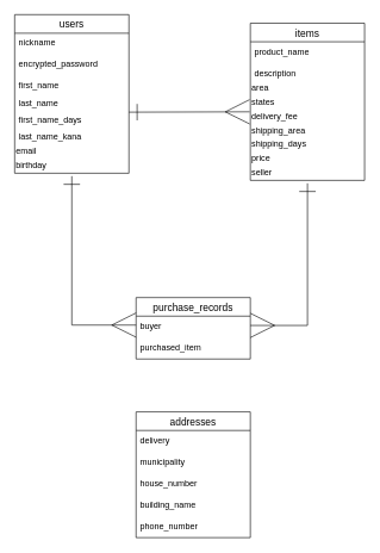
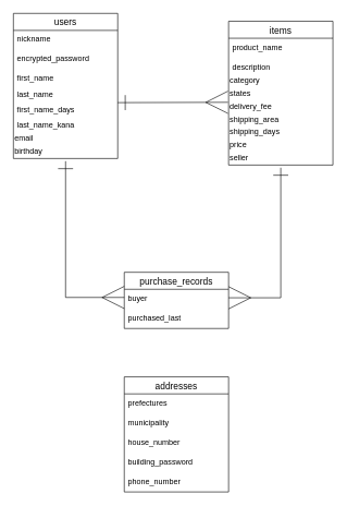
  <mxCell id="0" />
  <mxCell id="1" parent="0" />
  <mxCell id="2" value="users" style="swimlane;fontStyle=0;childLayout=stackLayout;horizontal=1;startSize=26;horizontalStack=0;resizeParent=1;resizeParentMax=0;resizeLast=0;collapsible=1;marginBottom=0;align=center;fontSize=14;" parent="1" vertex="1"><mxGeometry x="20" y="20" width="160" height="222" as="geometry"><mxRectangle x="30" y="170" width="70" height="26" as="alternateBounds" /></mxGeometry></mxCell>
  <mxCell id="3" value="nickname" style="text;strokeColor=none;fillColor=none;spacingLeft=4;spacingRight=4;overflow=hidden;rotatable=0;points=[[0,0.5],[1,0.5]];portConstraint=eastwest;fontSize=12;" parent="2" vertex="1"><mxGeometry y="26" width="160" height="30" as="geometry" /></mxCell>
  <mxCell id="4" value="encrypted_password" style="text;strokeColor=none;fillColor=none;spacingLeft=4;spacingRight=4;overflow=hidden;rotatable=0;points=[[0,0.5],[1,0.5]];portConstraint=eastwest;fontSize=12;" parent="2" vertex="1"><mxGeometry y="56" width="160" height="30" as="geometry" /></mxCell>
  <mxCell id="5" value="first_name" style="text;strokeColor=none;fillColor=none;spacingLeft=4;spacingRight=4;overflow=hidden;rotatable=0;points=[[0,0.5],[1,0.5]];portConstraint=eastwest;fontSize=12;" parent="2" vertex="1"><mxGeometry y="86" width="160" height="24" as="geometry" /></mxCell>
  <mxCell id="6" value="last_name" style="text;strokeColor=none;fillColor=none;spacingLeft=4;spacingRight=4;overflow=hidden;rotatable=0;points=[[0,0.5],[1,0.5]];portConstraint=eastwest;fontSize=12;" parent="2" vertex="1"><mxGeometry y="110" width="160" height="24" as="geometry" /></mxCell>
  <mxCell id="7" value="first_name_days" style="text;strokeColor=none;fillColor=none;spacingLeft=4;spacingRight=4;overflow=hidden;rotatable=0;points=[[0,0.5],[1,0.5]];portConstraint=eastwest;fontSize=12;" parent="2" vertex="1"><mxGeometry y="134" width="160" height="24" as="geometry" /></mxCell>
  <mxCell id="8" value="last_name_kana" style="text;strokeColor=none;fillColor=none;spacingLeft=4;spacingRight=4;overflow=hidden;rotatable=0;points=[[0,0.5],[1,0.5]];portConstraint=eastwest;fontSize=12;" parent="2" vertex="1"><mxGeometry y="158" width="160" height="24" as="geometry" /></mxCell>
  <mxCell id="9" value="email" style="text;html=1;resizable=0;autosize=1;align=left;verticalAlign=middle;points=[];fillColor=none;strokeColor=none;rounded=0;" parent="2" vertex="1"><mxGeometry y="182" width="160" height="20" as="geometry" /></mxCell>
  <mxCell id="10" value="birthday" style="text;html=1;resizable=0;autosize=1;align=left;verticalAlign=middle;points=[];fillColor=none;strokeColor=none;rounded=0;" parent="2" vertex="1"><mxGeometry y="202" width="160" height="20" as="geometry" /></mxCell>
  <mxCell id="11" value="items" style="swimlane;fontStyle=0;childLayout=stackLayout;horizontal=1;startSize=26;horizontalStack=0;resizeParent=1;resizeParentMax=0;resizeLast=0;collapsible=1;marginBottom=0;align=center;fontSize=14;" parent="1" vertex="1"><mxGeometry x="350" y="32" width="160" height="220" as="geometry"><mxRectangle x="30" y="170" width="70" height="26" as="alternateBounds" /></mxGeometry></mxCell>
  <mxCell id="12" value="product_name" style="text;strokeColor=none;fillColor=none;spacingLeft=4;spacingRight=4;overflow=hidden;rotatable=0;points=[[0,0.5],[1,0.5]];portConstraint=eastwest;fontSize=12;" parent="11" vertex="1"><mxGeometry y="26" width="160" height="30" as="geometry" /></mxCell>
  <mxCell id="13" value="description" style="text;strokeColor=none;fillColor=none;spacingLeft=4;spacingRight=4;overflow=hidden;rotatable=0;points=[[0,0.5],[1,0.5]];portConstraint=eastwest;fontSize=12;" parent="11" vertex="1"><mxGeometry y="56" width="160" height="24" as="geometry" /></mxCell>
- <mxCell id="14" value="area" style="text;html=1;resizable=0;autosize=1;align=left;verticalAlign=middle;points=[];fillColor=none;strokeColor=none;rounded=0;" parent="11" vertex="1"><mxGeometry y="80" width="160" height="20" as="geometry" /></mxCell>
+ <mxCell id="14" value="category" style="text;html=1;resizable=0;autosize=1;align=left;verticalAlign=middle;points=[];fillColor=none;strokeColor=none;rounded=0;" parent="11" vertex="1"><mxGeometry y="80" width="160" height="20" as="geometry" /></mxCell>
  <mxCell id="15" value="states" style="text;html=1;resizable=0;autosize=1;align=left;verticalAlign=middle;points=[];fillColor=none;strokeColor=none;rounded=0;" parent="11" vertex="1"><mxGeometry y="100" width="160" height="20" as="geometry" /></mxCell>
  <mxCell id="16" value="delivery_fee" style="text;html=1;resizable=0;autosize=1;align=left;verticalAlign=middle;points=[];fillColor=none;strokeColor=none;rounded=0;" parent="11" vertex="1"><mxGeometry y="120" width="160" height="20" as="geometry" /></mxCell>
  <mxCell id="17" value="shipping_area" style="text;html=1;resizable=0;autosize=1;align=left;verticalAlign=middle;points=[];fillColor=none;strokeColor=none;rounded=0;" parent="11" vertex="1"><mxGeometry y="140" width="160" height="20" as="geometry" /></mxCell>
  <mxCell id="18" value="shipping_days" style="text;html=1;resizable=0;autosize=1;align=left;verticalAlign=middle;points=[];fillColor=none;strokeColor=none;rounded=0;" parent="11" vertex="1"><mxGeometry y="160" width="160" height="20" as="geometry" /></mxCell>
  <mxCell id="19" value="price" style="text;html=1;resizable=0;autosize=1;align=left;verticalAlign=middle;points=[];fillColor=none;strokeColor=none;rounded=0;" parent="11" vertex="1"><mxGeometry y="180" width="160" height="20" as="geometry" /></mxCell>
  <mxCell id="20" value="seller" style="text;html=1;resizable=0;autosize=1;align=left;verticalAlign=middle;points=[];fillColor=none;strokeColor=none;rounded=0;" parent="11" vertex="1"><mxGeometry y="200" width="160" height="20" as="geometry" /></mxCell>
  <mxCell id="21" value="purchase_records" style="swimlane;fontStyle=0;childLayout=stackLayout;horizontal=1;startSize=26;horizontalStack=0;resizeParent=1;resizeParentMax=0;resizeLast=0;collapsible=1;marginBottom=0;align=center;fontSize=14;" parent="1" vertex="1"><mxGeometry x="190" y="416" width="160" height="86" as="geometry" /></mxCell>
  <mxCell id="22" value="buyer" style="text;strokeColor=none;fillColor=none;spacingLeft=4;spacingRight=4;overflow=hidden;rotatable=0;points=[[0,0.5],[1,0.5]];portConstraint=eastwest;fontSize=12;" parent="21" vertex="1"><mxGeometry y="26" width="160" height="30" as="geometry" /></mxCell>
- <mxCell id="23" value="purchased_item" style="text;strokeColor=none;fillColor=none;spacingLeft=4;spacingRight=4;overflow=hidden;rotatable=0;points=[[0,0.5],[1,0.5]];portConstraint=eastwest;fontSize=12;" parent="21" vertex="1"><mxGeometry y="56" width="160" height="30" as="geometry" /></mxCell>
+ <mxCell id="23" value="purchased_last" style="text;strokeColor=none;fillColor=none;spacingLeft=4;spacingRight=4;overflow=hidden;rotatable=0;points=[[0,0.5],[1,0.5]];portConstraint=eastwest;fontSize=12;" parent="21" vertex="1"><mxGeometry y="56" width="160" height="30" as="geometry" /></mxCell>
  <mxCell id="24" value="addresses" style="swimlane;fontStyle=0;childLayout=stackLayout;horizontal=1;startSize=26;horizontalStack=0;resizeParent=1;resizeParentMax=0;resizeLast=0;collapsible=1;marginBottom=0;align=center;fontSize=14;" parent="1" vertex="1"><mxGeometry x="190" y="576" width="160" height="176" as="geometry" /></mxCell>
- <mxCell id="25" value="delivery" style="text;strokeColor=none;fillColor=none;spacingLeft=4;spacingRight=4;overflow=hidden;rotatable=0;points=[[0,0.5],[1,0.5]];portConstraint=eastwest;fontSize=12;" parent="24" vertex="1"><mxGeometry y="26" width="160" height="30" as="geometry" /></mxCell>
+ <mxCell id="25" value="prefectures" style="text;strokeColor=none;fillColor=none;spacingLeft=4;spacingRight=4;overflow=hidden;rotatable=0;points=[[0,0.5],[1,0.5]];portConstraint=eastwest;fontSize=12;" parent="24" vertex="1"><mxGeometry y="26" width="160" height="30" as="geometry" /></mxCell>
  <mxCell id="26" value="municipality" style="text;strokeColor=none;fillColor=none;spacingLeft=4;spacingRight=4;overflow=hidden;rotatable=0;points=[[0,0.5],[1,0.5]];portConstraint=eastwest;fontSize=12;" parent="24" vertex="1"><mxGeometry y="56" width="160" height="30" as="geometry" /></mxCell>
  <mxCell id="27" value="house_number" style="text;strokeColor=none;fillColor=none;spacingLeft=4;spacingRight=4;overflow=hidden;rotatable=0;points=[[0,0.5],[1,0.5]];portConstraint=eastwest;fontSize=12;" parent="24" vertex="1"><mxGeometry y="86" width="160" height="30" as="geometry" /></mxCell>
- <mxCell id="28" value="building_name" style="text;strokeColor=none;fillColor=none;spacingLeft=4;spacingRight=4;overflow=hidden;rotatable=0;points=[[0,0.5],[1,0.5]];portConstraint=eastwest;fontSize=12;" parent="24" vertex="1"><mxGeometry y="116" width="160" height="30" as="geometry" /></mxCell>
+ <mxCell id="28" value="building_password" style="text;strokeColor=none;fillColor=none;spacingLeft=4;spacingRight=4;overflow=hidden;rotatable=0;points=[[0,0.5],[1,0.5]];portConstraint=eastwest;fontSize=12;" parent="24" vertex="1"><mxGeometry y="116" width="160" height="30" as="geometry" /></mxCell>
  <mxCell id="29" value="phone_number" style="text;strokeColor=none;fillColor=none;spacingLeft=4;spacingRight=4;overflow=hidden;rotatable=0;points=[[0,0.5],[1,0.5]];portConstraint=eastwest;fontSize=12;" parent="24" vertex="1"><mxGeometry y="146" width="160" height="30" as="geometry" /></mxCell>
  <mxCell id="30" style="edgeStyle=orthogonalEdgeStyle;rounded=0;orthogonalLoop=1;jettySize=auto;html=1;endArrow=ERmany;endFill=0;startSize=21;endSize=32;entryX=0;entryY=0.5;entryDx=0;entryDy=0;entryPerimeter=0;startArrow=ERone;startFill=0;" parent="1" edge="1"><mxGeometry relative="1" as="geometry"><mxPoint x="100" y="246" as="sourcePoint" /><mxPoint x="190" y="454.5" as="targetPoint" /><Array as="points"><mxPoint x="100" y="455" /></Array></mxGeometry></mxCell>
  <mxCell id="31" style="edgeStyle=orthogonalEdgeStyle;rounded=0;orthogonalLoop=1;jettySize=auto;html=1;endArrow=ERmany;endFill=0;startSize=21;endSize=32;startArrow=ERone;startFill=0;" parent="1" edge="1"><mxGeometry relative="1" as="geometry"><mxPoint x="430" y="256" as="sourcePoint" /><mxPoint x="350" y="455" as="targetPoint" /><Array as="points"><mxPoint x="430" y="455" /></Array></mxGeometry></mxCell>
  <mxCell id="32" value="" style="endArrow=ERmany;html=1;rounded=0;startArrow=ERone;startFill=0;endFill=0;endSize=32;startSize=21;" parent="1" edge="1"><mxGeometry relative="1" as="geometry"><mxPoint x="180" y="156.5" as="sourcePoint" /><mxPoint x="349" y="156" as="targetPoint" /></mxGeometry></mxCell>
